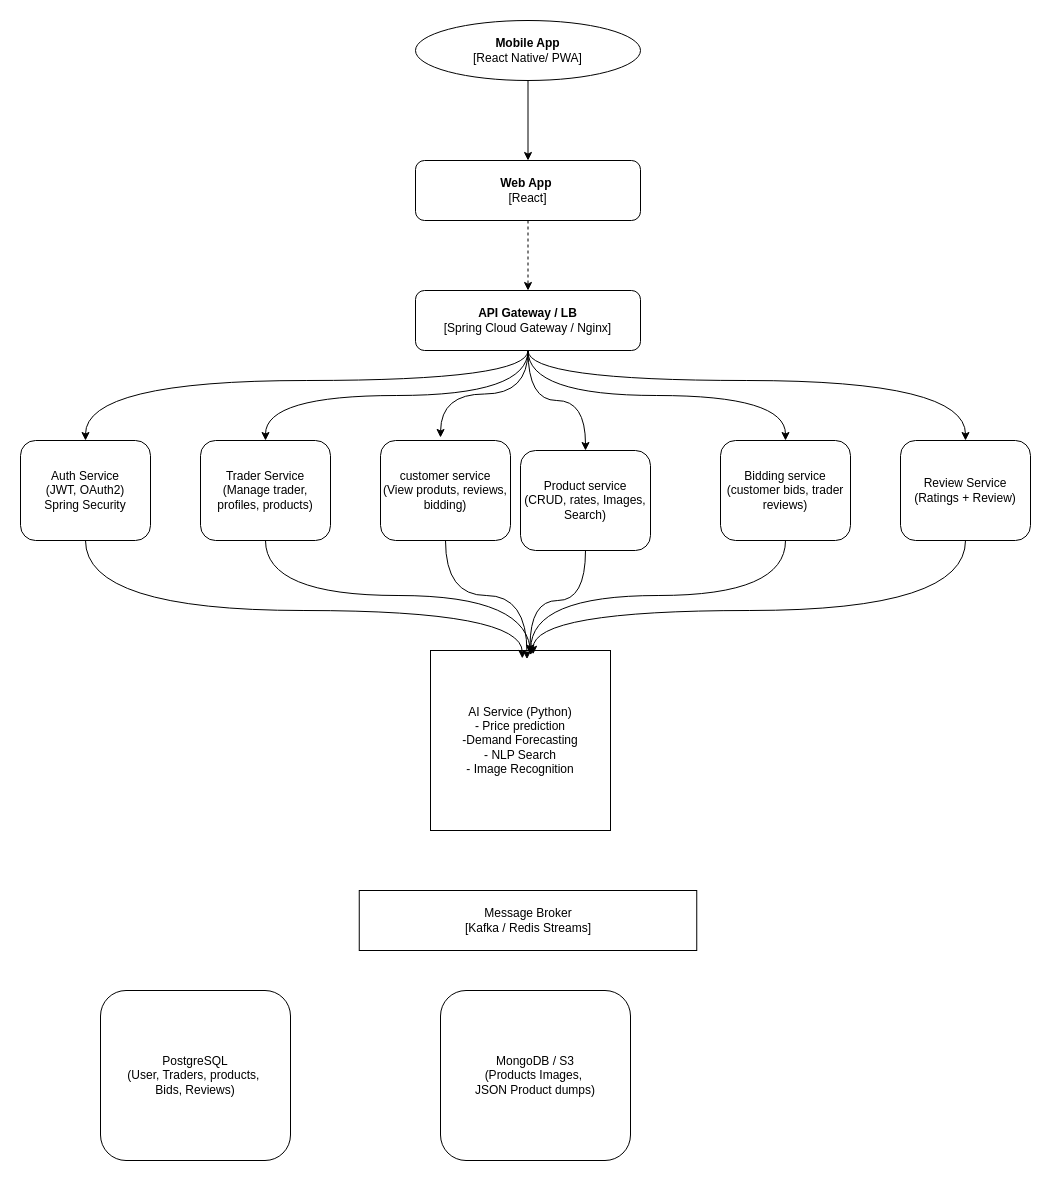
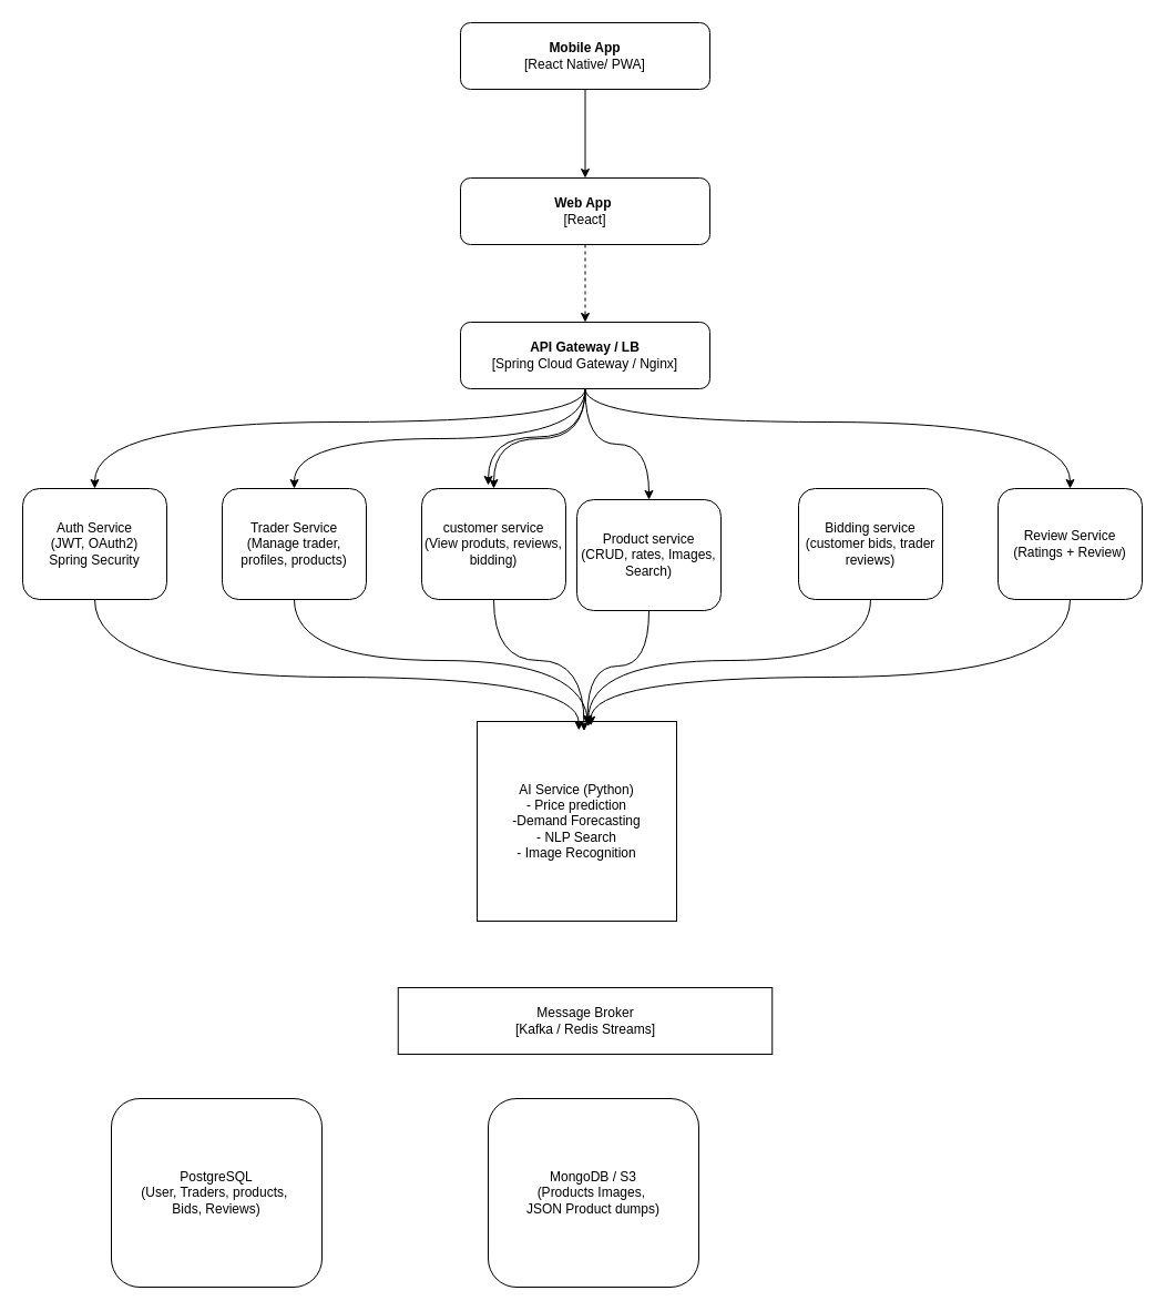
  <mxCell id="0" />
  <mxCell id="1" parent="0" />
  <mxCell id="2" value="" style="edgeStyle=orthogonalEdgeStyle;rounded=0;orthogonalLoop=1;jettySize=auto;html=1;" edge="1" parent="1" source="3" target="5"><mxGeometry relative="1" as="geometry" /></mxCell>
- <mxCell id="3" value="&lt;b&gt;Mobile App&lt;/b&gt;&lt;div&gt;[React Native/ PWA]&lt;/div&gt;" style="ellipse;whiteSpace=wrap;html=1;" vertex="1" parent="1"><mxGeometry x="415" y="20" width="225" height="60" as="geometry" /></mxCell>
+ <mxCell id="3" value="&lt;b&gt;Mobile App&lt;/b&gt;&lt;div&gt;[React Native/ PWA]&lt;/div&gt;" style="rounded=1;whiteSpace=wrap;html=1;" vertex="1" parent="1"><mxGeometry x="415" y="20" width="225" height="60" as="geometry" /></mxCell>
  <mxCell id="4" value="" style="edgeStyle=orthogonalEdgeStyle;rounded=0;orthogonalLoop=1;jettySize=auto;html=1;dashed=1;" edge="1" parent="1" source="5" target="11"><mxGeometry relative="1" as="geometry" /></mxCell>
  <mxCell id="5" value="&lt;b&gt;Web App&lt;/b&gt;&amp;nbsp;&lt;div&gt;[React]&lt;/div&gt;" style="rounded=1;whiteSpace=wrap;html=1;" vertex="1" parent="1"><mxGeometry x="415" y="160" width="225" height="60" as="geometry" /></mxCell>
  <mxCell id="6" style="edgeStyle=orthogonalEdgeStyle;curved=1;rounded=0;orthogonalLoop=1;jettySize=auto;html=1;exitX=0.5;exitY=1;exitDx=0;exitDy=0;entryX=0.5;entryY=0;entryDx=0;entryDy=0;" edge="1" parent="1" source="11" target="14"><mxGeometry relative="1" as="geometry" /></mxCell>
  <mxCell id="7" style="edgeStyle=orthogonalEdgeStyle;curved=1;rounded=0;orthogonalLoop=1;jettySize=auto;html=1;entryX=0.5;entryY=0;entryDx=0;entryDy=0;" edge="1" parent="1" source="11" target="16"><mxGeometry relative="1" as="geometry" /></mxCell>
  <mxCell id="8" style="edgeStyle=orthogonalEdgeStyle;curved=1;rounded=0;orthogonalLoop=1;jettySize=auto;html=1;entryX=0.5;entryY=0;entryDx=0;entryDy=0;exitX=0.5;exitY=1;exitDx=0;exitDy=0;" edge="1" parent="1" source="11" target="12"><mxGeometry relative="1" as="geometry"><Array as="points"><mxPoint x="528" y="380" /><mxPoint x="85" y="380" /></Array></mxGeometry></mxCell>
- <mxCell id="9" style="edgeStyle=orthogonalEdgeStyle;curved=1;rounded=0;orthogonalLoop=1;jettySize=auto;html=1;entryX=0.5;entryY=0;entryDx=0;entryDy=0;exitX=0.5;exitY=1;exitDx=0;exitDy=0;" edge="1" parent="1" source="11" target="17"><mxGeometry relative="1" as="geometry" /></mxCell>
+ <mxCell id="9" style="edgeStyle=orthogonalEdgeStyle;curved=1;rounded=0;orthogonalLoop=1;jettySize=auto;html=1;exitX=0.5;exitY=1;exitDx=0;exitDy=0;" edge="1" parent="1" source="11" target="15"><mxGeometry relative="1" as="geometry" /></mxCell>
  <mxCell id="10" style="edgeStyle=orthogonalEdgeStyle;curved=1;rounded=0;orthogonalLoop=1;jettySize=auto;html=1;entryX=0.5;entryY=0;entryDx=0;entryDy=0;exitX=0.5;exitY=1;exitDx=0;exitDy=0;" edge="1" parent="1" source="11" target="18"><mxGeometry relative="1" as="geometry"><Array as="points"><mxPoint x="528" y="380" /><mxPoint x="965" y="380" /></Array></mxGeometry></mxCell>
  <mxCell id="11" value="&lt;b&gt;API Gateway / LB&lt;/b&gt;&lt;div&gt;[Spring Cloud Gateway / Nginx]&lt;/div&gt;" style="rounded=1;whiteSpace=wrap;html=1;" vertex="1" parent="1"><mxGeometry x="415" y="290" width="225" height="60" as="geometry" /></mxCell>
  <mxCell id="12" value="Auth Service&lt;div&gt;(JWT, OAuth2)&lt;/div&gt;&lt;div&gt;Spring Security&lt;/div&gt;" style="rounded=1;whiteSpace=wrap;html=1;" vertex="1" parent="1"><mxGeometry x="20" y="440" width="130" height="100" as="geometry" /></mxCell>
  <mxCell id="13" style="edgeStyle=orthogonalEdgeStyle;curved=1;rounded=0;orthogonalLoop=1;jettySize=auto;html=1;exitX=0.5;exitY=1;exitDx=0;exitDy=0;entryX=0.556;entryY=0.056;entryDx=0;entryDy=0;entryPerimeter=0;" edge="1" parent="1" source="14" target="20"><mxGeometry relative="1" as="geometry"><mxPoint x="520" y="650" as="targetPoint" /></mxGeometry></mxCell>
  <mxCell id="14" value="Trader Service&lt;div&gt;(Manage trader, profiles, products)&lt;/div&gt;" style="rounded=1;whiteSpace=wrap;html=1;" vertex="1" parent="1"><mxGeometry x="200" y="440" width="130" height="100" as="geometry" /></mxCell>
  <mxCell id="15" value="customer service&lt;div&gt;(View produts, reviews, bidding)&lt;/div&gt;" style="rounded=1;whiteSpace=wrap;html=1;" vertex="1" parent="1"><mxGeometry x="380" y="440" width="130" height="100" as="geometry" /></mxCell>
  <mxCell id="16" value="Product service&lt;div&gt;(CRUD, rates, Images, Search)&lt;/div&gt;" style="rounded=1;whiteSpace=wrap;html=1;" vertex="1" parent="1"><mxGeometry x="520" y="450" width="130" height="100" as="geometry" /></mxCell>
  <mxCell id="17" value="Bidding service&lt;div&gt;(customer bids, trader reviews)&lt;/div&gt;" style="rounded=1;whiteSpace=wrap;html=1;" vertex="1" parent="1"><mxGeometry x="720" y="440" width="130" height="100" as="geometry" /></mxCell>
  <mxCell id="18" value="Review Service&lt;div&gt;(Ratings + Review)&lt;/div&gt;" style="rounded=1;whiteSpace=wrap;html=1;" vertex="1" parent="1"><mxGeometry x="900" y="440" width="130" height="100" as="geometry" /></mxCell>
  <mxCell id="19" style="edgeStyle=orthogonalEdgeStyle;curved=1;rounded=0;orthogonalLoop=1;jettySize=auto;html=1;" edge="1" parent="1" source="11"><mxGeometry relative="1" as="geometry"><mxPoint x="440" y="437" as="targetPoint" /></mxGeometry></mxCell>
  <mxCell id="20" value="AI Service (Python)&lt;div&gt;- Price prediction&lt;/div&gt;&lt;div&gt;-Demand Forecasting&lt;/div&gt;&lt;div&gt;- NLP Search&lt;/div&gt;&lt;div&gt;- Image Recognition&lt;/div&gt;" style="whiteSpace=wrap;html=1;aspect=fixed;" vertex="1" parent="1"><mxGeometry x="430" y="650" width="180" height="180" as="geometry" /></mxCell>
  <mxCell id="21" style="edgeStyle=orthogonalEdgeStyle;curved=1;rounded=0;orthogonalLoop=1;jettySize=auto;html=1;entryX=0.51;entryY=0.044;entryDx=0;entryDy=0;entryPerimeter=0;exitX=0.5;exitY=1;exitDx=0;exitDy=0;" edge="1" parent="1" source="12" target="20"><mxGeometry relative="1" as="geometry"><Array as="points"><mxPoint x="85" y="610" /><mxPoint x="522" y="610" /></Array></mxGeometry></mxCell>
  <mxCell id="22" style="edgeStyle=orthogonalEdgeStyle;curved=1;rounded=0;orthogonalLoop=1;jettySize=auto;html=1;entryX=0.536;entryY=0.048;entryDx=0;entryDy=0;entryPerimeter=0;" edge="1" parent="1" source="15" target="20"><mxGeometry relative="1" as="geometry" /></mxCell>
  <mxCell id="23" style="edgeStyle=orthogonalEdgeStyle;curved=1;rounded=0;orthogonalLoop=1;jettySize=auto;html=1;entryX=0.553;entryY=0.014;entryDx=0;entryDy=0;entryPerimeter=0;" edge="1" parent="1" source="16" target="20"><mxGeometry relative="1" as="geometry" /></mxCell>
  <mxCell id="24" style="edgeStyle=orthogonalEdgeStyle;curved=1;rounded=0;orthogonalLoop=1;jettySize=auto;html=1;entryX=0.557;entryY=0.026;entryDx=0;entryDy=0;entryPerimeter=0;exitX=0.5;exitY=1;exitDx=0;exitDy=0;" edge="1" parent="1" source="17" target="20"><mxGeometry relative="1" as="geometry" /></mxCell>
  <mxCell id="25" style="edgeStyle=orthogonalEdgeStyle;curved=1;rounded=0;orthogonalLoop=1;jettySize=auto;html=1;entryX=0.57;entryY=0.021;entryDx=0;entryDy=0;entryPerimeter=0;exitX=0.5;exitY=1;exitDx=0;exitDy=0;" edge="1" parent="1" source="18" target="20"><mxGeometry relative="1" as="geometry"><Array as="points"><mxPoint x="965" y="610" /><mxPoint x="533" y="610" /></Array></mxGeometry></mxCell>
  <mxCell id="26" style="edgeStyle=orthogonalEdgeStyle;curved=1;rounded=0;orthogonalLoop=1;jettySize=auto;html=1;exitX=0.5;exitY=1;exitDx=0;exitDy=0;" edge="1" parent="1" source="20" target="20"><mxGeometry relative="1" as="geometry" /></mxCell>
  <mxCell id="27" value="Message Broker&lt;div&gt;[Kafka / Redis Streams]&lt;/div&gt;" style="rounded=0;whiteSpace=wrap;html=1;" vertex="1" parent="1"><mxGeometry x="358.75" y="890" width="337.5" height="60" as="geometry" /></mxCell>
  <mxCell id="28" value="PostgreSQL&lt;div&gt;(User, Traders, products,&amp;nbsp;&lt;/div&gt;&lt;div&gt;Bids, Reviews)&lt;/div&gt;" style="rounded=1;whiteSpace=wrap;html=1;" vertex="1" parent="1"><mxGeometry x="100" y="990" width="190" height="170" as="geometry" /></mxCell>
  <mxCell id="29" value="MongoDB / S3&lt;div&gt;(Products Images,&amp;nbsp;&lt;/div&gt;&lt;div&gt;JSON Product dumps)&lt;/div&gt;" style="rounded=1;whiteSpace=wrap;html=1;" vertex="1" parent="1"><mxGeometry x="440" y="990" width="190" height="170" as="geometry" /></mxCell>
